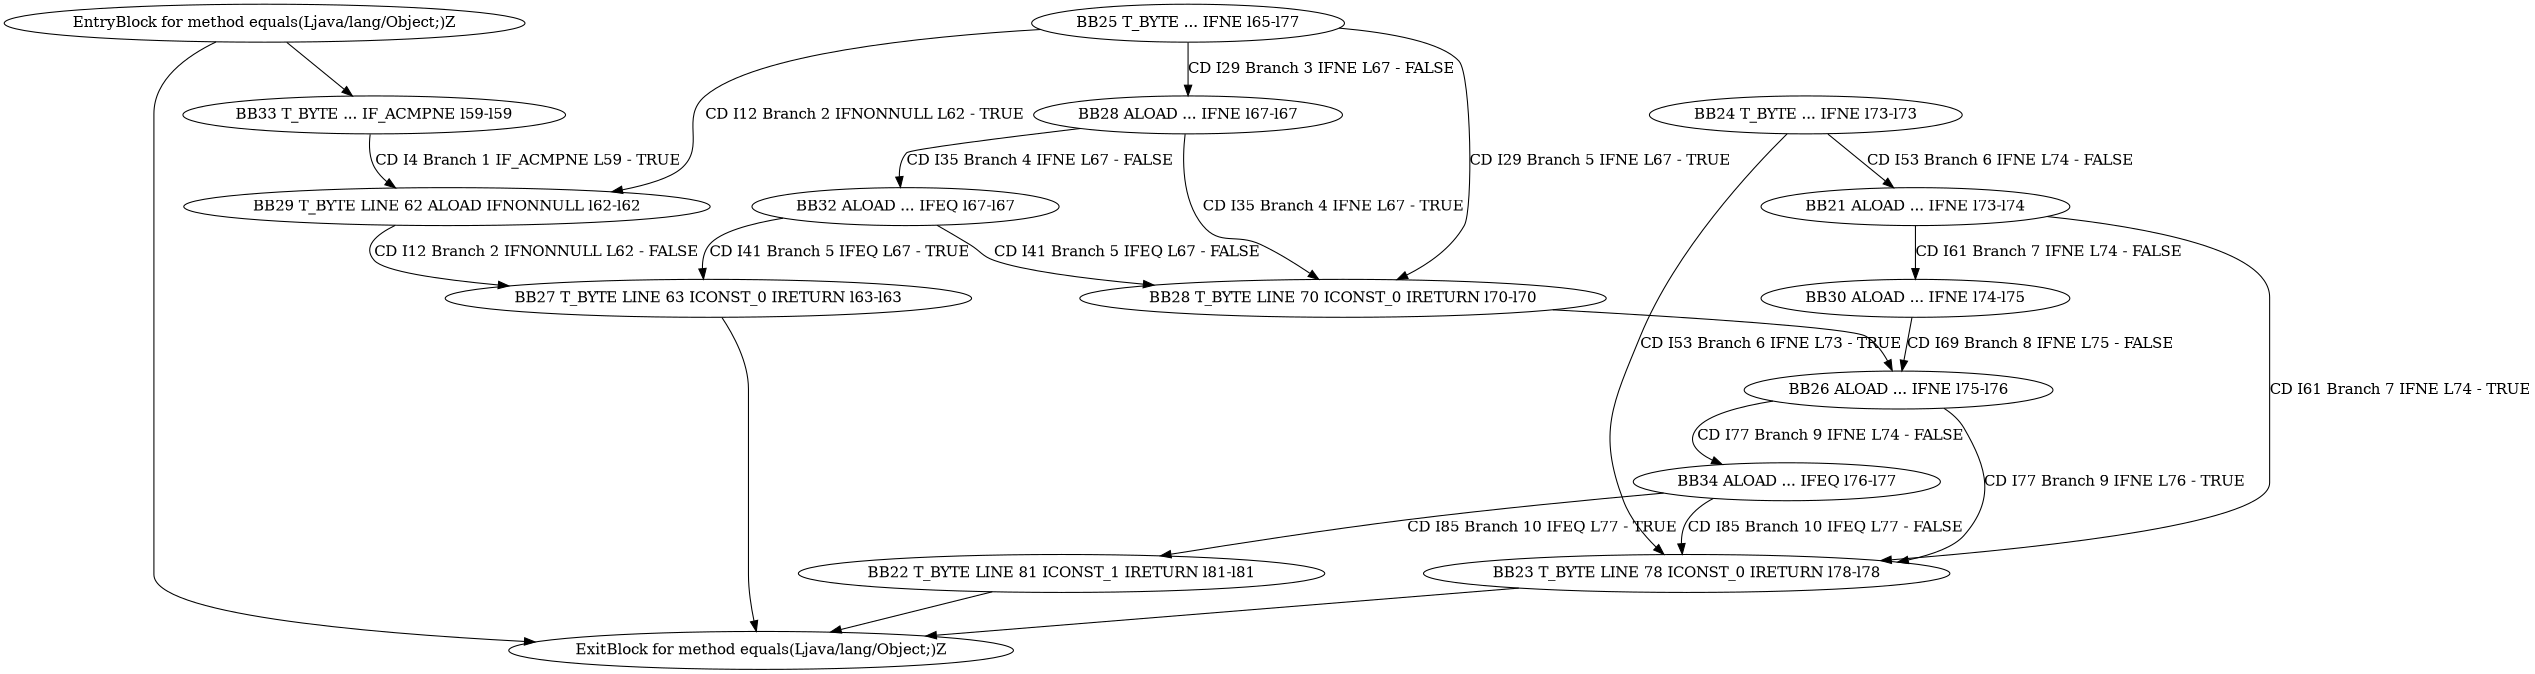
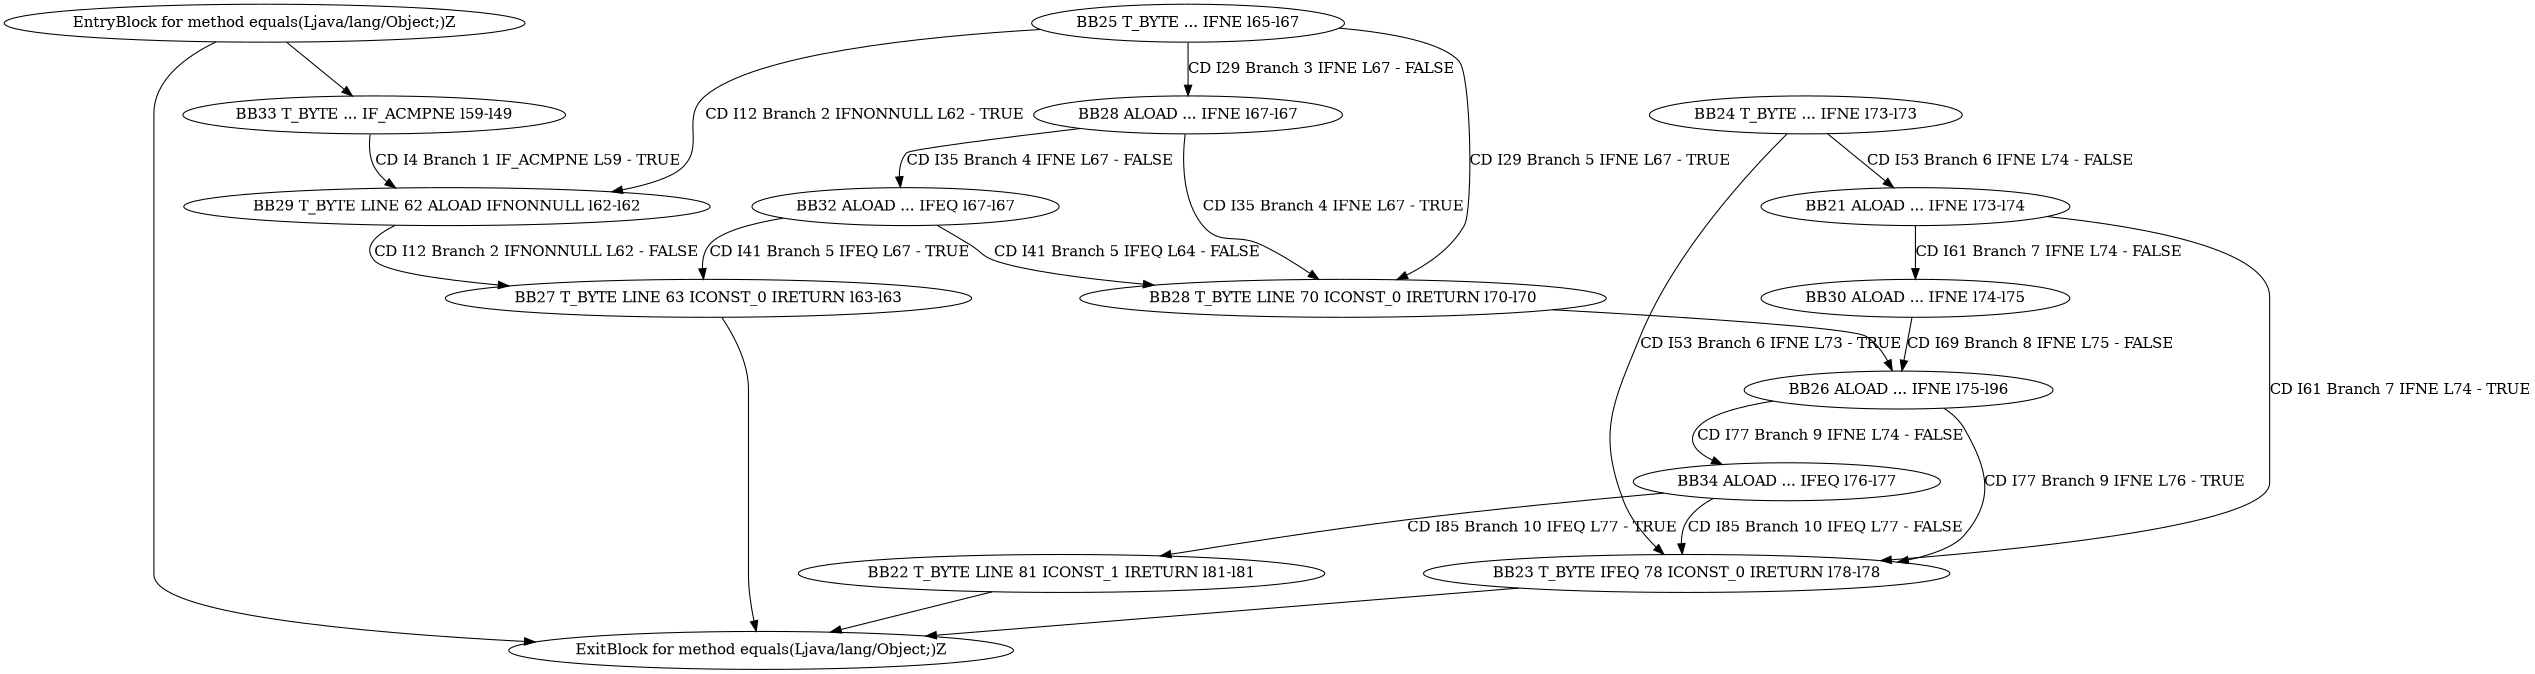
  digraph {
    n1 [label="BB28 ALOAD ... IFNE l67-l67"]
    n2 [label="BB28 T_BYTE LINE 70 ICONST_0 IRETURN l70-l70"]
    n3 [label="BB32 ALOAD ... IFEQ l67-l67"]
-   n4 [label="BB26 ALOAD ... IFNE l75-l76"]
+   n4 [label="BB26 ALOAD ... IFNE l75-l96"]
    n5 [label="BB27 T_BYTE LINE 63 ICONST_0 IRETURN l63-l63"]
    n6 [label="BB21 ALOAD ... IFNE l73-l74"]
-   n7 [label="BB23 T_BYTE LINE 78 ICONST_0 IRETURN l78-l78"]
+   n7 [label="BB23 T_BYTE IFEQ 78 ICONST_0 IRETURN l78-l78"]
    n8 [label="BB30 ALOAD ... IFNE l74-l75"]
    n9 [label="ExitBlock for method equals(Ljava/lang/Object;)Z"]
    n10 [label="BB22 T_BYTE LINE 81 ICONST_1 IRETURN l81-l81"]
    n11 [label="BB24 T_BYTE ... IFNE l73-l73"]
-   n12 [label="BB25 T_BYTE ... IFNE l65-l77"]
+   n12 [label="BB25 T_BYTE ... IFNE l65-l67"]
    n13 [label="BB29 T_BYTE LINE 62 ALOAD IFNONNULL l62-l62"]
    n14 [label="BB34 ALOAD ... IFEQ l76-l77"]
-   n15 [label="BB33 T_BYTE ... IF_ACMPNE l59-l59"]
+   n15 [label="BB33 T_BYTE ... IF_ACMPNE l59-l49"]
    n16 [label="EntryBlock for method equals(Ljava/lang/Object;)Z"]
    n1 -> n2 [label="CD I35 Branch 4 IFNE L67 - TRUE"]
    n1 -> n3 [label="CD I35 Branch 4 IFNE L67 - FALSE"]
    n2 -> n4
-   n3 -> n2 [label="CD I41 Branch 5 IFEQ L67 - FALSE"]
+   n3 -> n2 [label="CD I41 Branch 5 IFEQ L64 - FALSE"]
    n3 -> n5 [label="CD I41 Branch 5 IFEQ L67 - TRUE"]
    n4 -> n7 [label="CD I77 Branch 9 IFNE L76 - TRUE"]
    n4 -> n14 [label="CD I77 Branch 9 IFNE L74 - FALSE"]
    n5 -> n9
    n6 -> n7 [label="CD I61 Branch 7 IFNE L74 - TRUE"]
    n6 -> n8 [label="CD I61 Branch 7 IFNE L74 - FALSE"]
    n7 -> n9
    n8 -> n4 [label="CD I69 Branch 8 IFNE L75 - FALSE"]
    n10 -> n9
    n11 -> n6 [label="CD I53 Branch 6 IFNE L74 - FALSE"]
    n11 -> n7 [label="CD I53 Branch 6 IFNE L73 - TRUE"]
    n12 -> n1 [label="CD I29 Branch 3 IFNE L67 - FALSE"]
    n12 -> n2 [label="CD I29 Branch 5 IFNE L67 - TRUE"]
    n12 -> n13 [label="CD I12 Branch 2 IFNONNULL L62 - TRUE"]
    n13 -> n5 [label="CD I12 Branch 2 IFNONNULL L62 - FALSE"]
    n14 -> n7 [label="CD I85 Branch 10 IFEQ L77 - FALSE"]
    n14 -> n10 [label="CD I85 Branch 10 IFEQ L77 - TRUE"]
    n15 -> n13 [label="CD I4 Branch 1 IF_ACMPNE L59 - TRUE"]
    n16 -> n9
    n16 -> n15
  }
